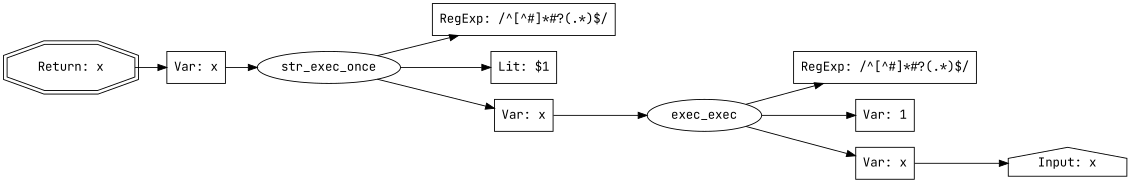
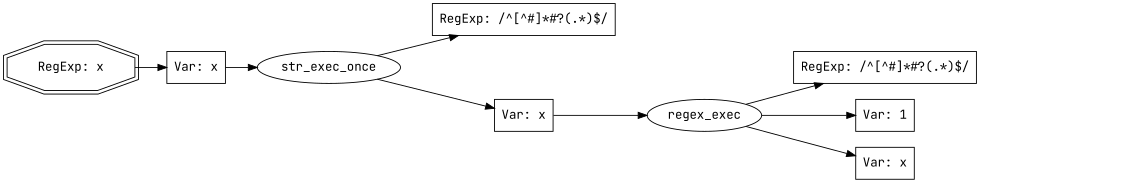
  digraph {
    fontname="JetBrains Mono"
    rankdir=LR
    node [fontname="JetBrains Mono" shape=box]
    edge [fontname="JetBrains Mono"]
-   n1 [label="Input: x" shape=house]
-   n2 [label=exec_exec shape=ellipse]
+   n2 [label=regex_exec shape=ellipse]
    n3 [label="RegExp: /^[^#]*#?(.*)$/"]
    n4 [label="Var: 1"]
    n5 [label="Var: x"]
    n6 [label=str_exec_once shape=ellipse]
    n7 [label="RegExp: /^[^#]*#?(.*)$/"]
-   n8 [label="Lit: $1"]
    n9 [label="Var: x"]
    n10 [label="Var: x"]
-   n11 [label="Return: x" shape=doubleoctagon]
+   n11 [label="RegExp: x" shape=doubleoctagon]
    n2 -> n3
    n2 -> n4
    n2 -> n5
-   n5 -> n1
    n6 -> n7
-   n6 -> n8
    n6 -> n9
    n9 -> n2
    n10 -> n6
    n11 -> n10
  }
